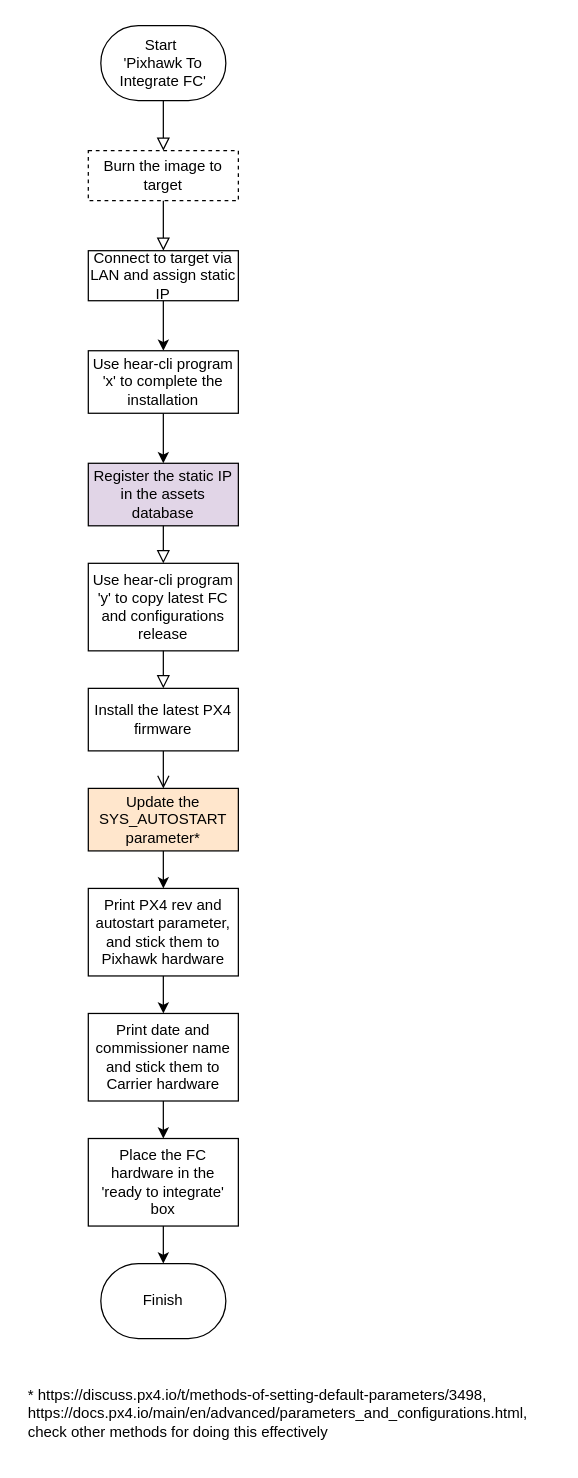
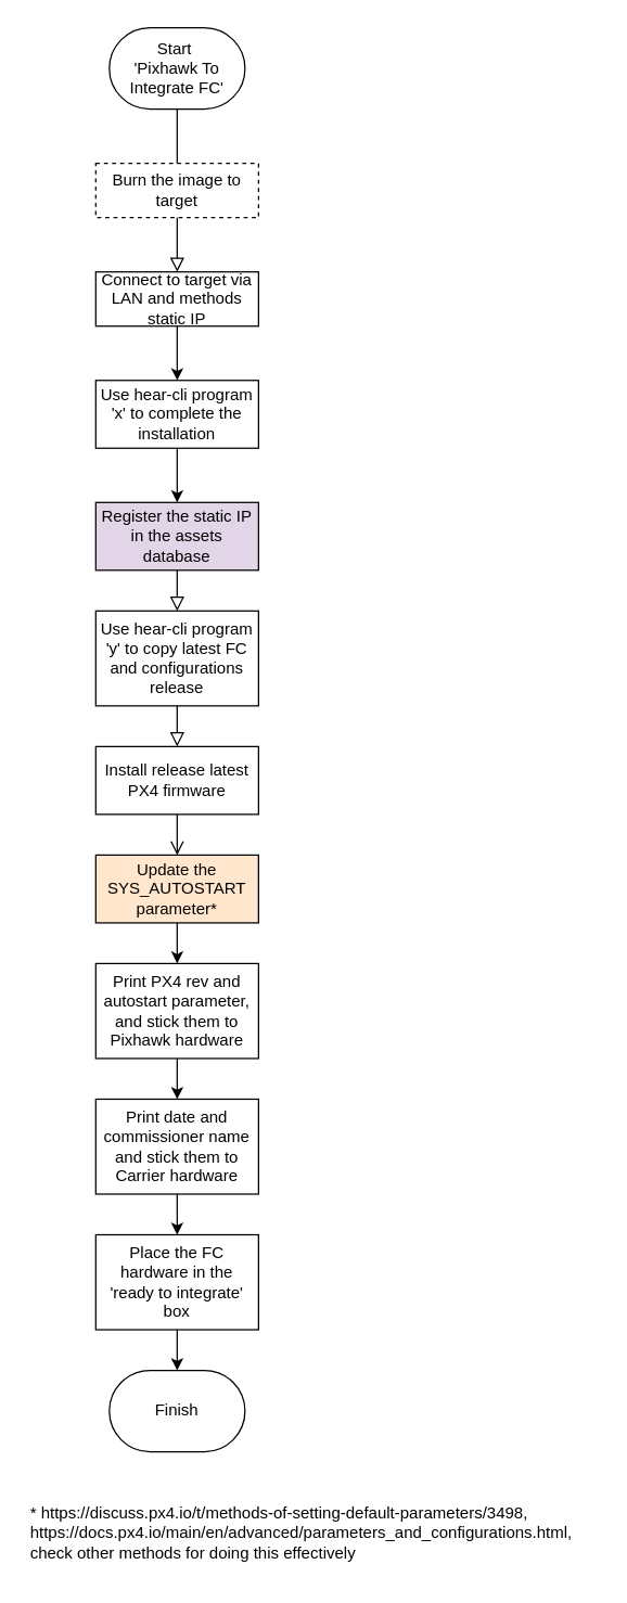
  <mxCell id="0" />
  <mxCell id="1" parent="0" />
  <mxCell id="2" value="&lt;div&gt;Start&amp;nbsp;&lt;/div&gt;&lt;div&gt;'Pixhawk To Integrate FC'&lt;/div&gt;" style="rounded=1;whiteSpace=wrap;html=1;arcSize=50;" parent="1" vertex="1"><mxGeometry x="80" y="20" width="100" height="60" as="geometry" /></mxCell>
  <mxCell id="3" value="Burn the image to target" style="rounded=1;whiteSpace=wrap;html=1;fontSize=12;glass=0;strokeWidth=1;shadow=0;arcSize=0;dashed=1;" parent="1" vertex="1"><mxGeometry x="70" y="120" width="120" height="40" as="geometry" /></mxCell>
- <mxCell id="4" value="" style="rounded=0;html=1;jettySize=auto;orthogonalLoop=1;fontSize=11;endArrow=block;endFill=0;endSize=8;strokeWidth=1;shadow=0;labelBackgroundColor=none;edgeStyle=orthogonalEdgeStyle;exitX=0.5;exitY=1;exitDx=0;exitDy=0;" parent="1" source="2" target="3" edge="1"><mxGeometry relative="1" as="geometry"><mxPoint x="220" y="70" as="sourcePoint" /><mxPoint x="220" y="120" as="targetPoint" /></mxGeometry></mxCell>
+ <mxCell id="4" value="" style="rounded=0;html=1;jettySize=auto;orthogonalLoop=1;fontSize=11;endArrow=none;endFill=0;endSize=8;strokeWidth=1;shadow=0;labelBackgroundColor=none;edgeStyle=orthogonalEdgeStyle;exitX=0.5;exitY=1;exitDx=0;exitDy=0;" parent="1" source="2" target="3" edge="1"><mxGeometry relative="1" as="geometry"><mxPoint x="220" y="70" as="sourcePoint" /><mxPoint x="220" y="120" as="targetPoint" /></mxGeometry></mxCell>
  <mxCell id="5" value="" style="edgeStyle=orthogonalEdgeStyle;rounded=0;orthogonalLoop=1;jettySize=auto;html=1;exitX=0.5;exitY=1;exitDx=0;exitDy=0;" parent="1" source="22" target="6" edge="1"><mxGeometry relative="1" as="geometry"><mxPoint x="130" y="330" as="sourcePoint" /></mxGeometry></mxCell>
  <mxCell id="6" value="Register the static IP in the assets database" style="rounded=1;whiteSpace=wrap;html=1;fontSize=12;glass=0;strokeWidth=1;shadow=0;arcSize=0;fillColor=#e1d5e7;" parent="1" vertex="1"><mxGeometry x="70" y="370" width="120" height="50" as="geometry" /></mxCell>
  <mxCell id="7" value="Use hear-cli program 'y' to copy latest FC and configurations release" style="rounded=1;whiteSpace=wrap;html=1;fontSize=12;glass=0;strokeWidth=1;shadow=0;arcSize=0;" parent="1" vertex="1"><mxGeometry x="70" y="450" width="120" height="70" as="geometry" /></mxCell>
- <mxCell id="8" value="Install the latest PX4 firmware" style="rounded=1;whiteSpace=wrap;html=1;fontSize=12;glass=0;strokeWidth=1;shadow=0;arcSize=0;" parent="1" vertex="1"><mxGeometry x="70" y="550" width="120" height="50" as="geometry" /></mxCell>
+ <mxCell id="8" value="Install release latest PX4 firmware" style="rounded=1;whiteSpace=wrap;html=1;fontSize=12;glass=0;strokeWidth=1;shadow=0;arcSize=0;" parent="1" vertex="1"><mxGeometry x="70" y="550" width="120" height="50" as="geometry" /></mxCell>
  <mxCell id="9" style="edgeStyle=orthogonalEdgeStyle;rounded=0;orthogonalLoop=1;jettySize=auto;html=1;exitX=0.5;exitY=1;exitDx=0;exitDy=0;entryX=0.5;entryY=0;entryDx=0;entryDy=0;" edge="1" parent="1" source="10" target="11"><mxGeometry relative="1" as="geometry" /></mxCell>
  <mxCell id="10" value="Update the SYS_AUTOSTART parameter*" style="rounded=1;whiteSpace=wrap;html=1;fontSize=12;glass=0;strokeWidth=1;shadow=0;arcSize=0;fillColor=#ffe6cc;" parent="1" vertex="1"><mxGeometry x="70" y="630" width="120" height="50" as="geometry" /></mxCell>
  <mxCell id="11" value="Print PX4 rev and autostart parameter, and stick them to Pixhawk hardware" style="rounded=1;whiteSpace=wrap;html=1;fontSize=12;glass=0;strokeWidth=1;shadow=0;arcSize=0;" parent="1" vertex="1"><mxGeometry x="70" y="710" width="120" height="70" as="geometry" /></mxCell>
  <mxCell id="12" style="edgeStyle=orthogonalEdgeStyle;rounded=0;orthogonalLoop=1;jettySize=auto;html=1;exitX=0.5;exitY=1;exitDx=0;exitDy=0;entryX=0.5;entryY=0;entryDx=0;entryDy=0;" edge="1" parent="1" source="13" target="15"><mxGeometry relative="1" as="geometry" /></mxCell>
  <mxCell id="13" value="Print date and commissioner name and stick them to Carrier hardware" style="rounded=1;whiteSpace=wrap;html=1;fontSize=12;glass=0;strokeWidth=1;shadow=0;arcSize=0;" parent="1" vertex="1"><mxGeometry x="70" y="810" width="120" height="70" as="geometry" /></mxCell>
  <mxCell id="14" style="edgeStyle=orthogonalEdgeStyle;rounded=0;orthogonalLoop=1;jettySize=auto;html=1;exitX=0.5;exitY=1;exitDx=0;exitDy=0;entryX=0.5;entryY=0;entryDx=0;entryDy=0;" edge="1" parent="1" source="15" target="17"><mxGeometry relative="1" as="geometry" /></mxCell>
  <mxCell id="15" value="Place the FC hardware in the 'ready to integrate' box" style="rounded=1;whiteSpace=wrap;html=1;fontSize=12;glass=0;strokeWidth=1;shadow=0;arcSize=0;" parent="1" vertex="1"><mxGeometry x="70" y="910" width="120" height="70" as="geometry" /></mxCell>
  <mxCell id="16" value="&lt;div&gt;* https://discuss.px4.io/t/methods-of-setting-default-parameters/3498,&lt;/div&gt;&lt;div&gt;https://docs.px4.io/main/en/advanced/parameters_and_configurations.html,&lt;br&gt;&lt;/div&gt;&lt;div&gt;check other methods for doing this effectively&lt;/div&gt;" style="text;html=1;align=left;verticalAlign=middle;resizable=0;points=[];autosize=1;strokeColor=none;fillColor=none;" parent="1" vertex="1"><mxGeometry x="20" y="1100" width="420" height="60" as="geometry" /></mxCell>
  <mxCell id="17" value="Finish" style="rounded=1;whiteSpace=wrap;html=1;arcSize=50;" parent="1" vertex="1"><mxGeometry x="80" y="1010" width="100" height="60" as="geometry" /></mxCell>
  <mxCell id="18" value="" style="rounded=0;html=1;jettySize=auto;orthogonalLoop=1;fontSize=11;endArrow=block;endFill=0;endSize=8;strokeWidth=1;shadow=0;labelBackgroundColor=none;edgeStyle=orthogonalEdgeStyle;exitX=0.5;exitY=1;exitDx=0;exitDy=0;entryX=0.5;entryY=0;entryDx=0;entryDy=0;" parent="1" source="3" edge="1"><mxGeometry relative="1" as="geometry"><mxPoint x="210" y="175" as="sourcePoint" /><mxPoint x="130" y="200" as="targetPoint" /></mxGeometry></mxCell>
  <mxCell id="19" value="" style="rounded=0;html=1;jettySize=auto;orthogonalLoop=1;fontSize=11;endArrow=block;endFill=0;endSize=8;strokeWidth=1;shadow=0;labelBackgroundColor=none;edgeStyle=orthogonalEdgeStyle;exitX=0.5;exitY=1;exitDx=0;exitDy=0;entryX=0.5;entryY=0;entryDx=0;entryDy=0;" edge="1" parent="1" source="6" target="7"><mxGeometry relative="1" as="geometry"><mxPoint x="140" y="250" as="sourcePoint" /><mxPoint x="130" y="370" as="targetPoint" /></mxGeometry></mxCell>
  <mxCell id="20" value="" style="edgeStyle=orthogonalEdgeStyle;rounded=0;orthogonalLoop=1;jettySize=auto;html=1;exitX=0.5;exitY=1;exitDx=0;exitDy=0;entryX=0.5;entryY=0;entryDx=0;entryDy=0;" edge="1" parent="1" source="21" target="22"><mxGeometry relative="1" as="geometry"><mxPoint x="130" y="250" as="sourcePoint" /><mxPoint x="180" y="280" as="targetPoint" /></mxGeometry></mxCell>
- <mxCell id="21" value="Connect to target via LAN and assign static IP" style="rounded=1;whiteSpace=wrap;html=1;fontSize=12;glass=0;strokeWidth=1;shadow=0;arcSize=0;" vertex="1" parent="1"><mxGeometry x="70" y="200" width="120" height="40" as="geometry" /></mxCell>
+ <mxCell id="21" value="Connect to target via LAN and methods static IP" style="rounded=1;whiteSpace=wrap;html=1;fontSize=12;glass=0;strokeWidth=1;shadow=0;arcSize=0;" vertex="1" parent="1"><mxGeometry x="70" y="200" width="120" height="40" as="geometry" /></mxCell>
  <mxCell id="22" value="Use hear-cli program 'x' to complete the installation" style="rounded=1;whiteSpace=wrap;html=1;fontSize=12;glass=0;strokeWidth=1;shadow=0;arcSize=0;" vertex="1" parent="1"><mxGeometry x="70" y="280" width="120" height="50" as="geometry" /></mxCell>
  <mxCell id="23" value="" style="rounded=0;html=1;jettySize=auto;orthogonalLoop=1;fontSize=11;endArrow=block;endFill=0;endSize=8;strokeWidth=1;shadow=0;labelBackgroundColor=none;edgeStyle=orthogonalEdgeStyle;exitX=0.5;exitY=1;exitDx=0;exitDy=0;entryX=0.5;entryY=0;entryDx=0;entryDy=0;" edge="1" parent="1" source="7" target="8"><mxGeometry relative="1" as="geometry"><mxPoint x="140" y="430" as="sourcePoint" /><mxPoint x="140" y="460" as="targetPoint" /></mxGeometry></mxCell>
  <mxCell id="24" value="" style="rounded=0;html=1;jettySize=auto;orthogonalLoop=1;fontSize=11;endArrow=open;endFill=0;endSize=8;strokeWidth=1;shadow=0;labelBackgroundColor=none;edgeStyle=orthogonalEdgeStyle;exitX=0.5;exitY=1;exitDx=0;exitDy=0;entryX=0.5;entryY=0;entryDx=0;entryDy=0;" edge="1" parent="1" source="8" target="10"><mxGeometry relative="1" as="geometry"><mxPoint x="140" y="530" as="sourcePoint" /><mxPoint x="140" y="560" as="targetPoint" /></mxGeometry></mxCell>
  <mxCell id="25" style="edgeStyle=orthogonalEdgeStyle;rounded=0;orthogonalLoop=1;jettySize=auto;html=1;exitX=0.5;exitY=1;exitDx=0;exitDy=0;entryX=0.5;entryY=0;entryDx=0;entryDy=0;" edge="1" parent="1" source="11" target="13"><mxGeometry relative="1" as="geometry"><mxPoint x="140" y="690" as="sourcePoint" /><mxPoint x="140" y="720" as="targetPoint" /></mxGeometry></mxCell>
